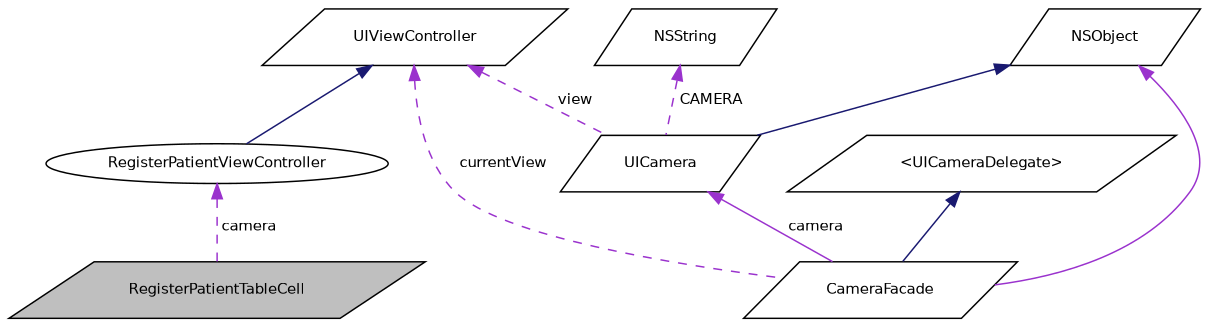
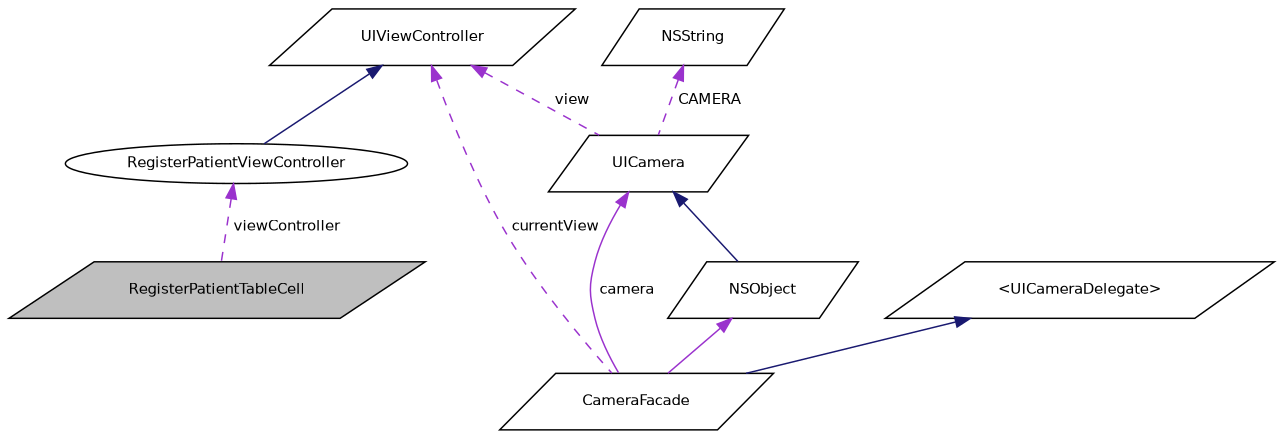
  digraph {
    node [color=black fillcolor=white fontname=Helvetica fontsize=10 shape=parallelogram style=filled]
    edge [color=darkorchid3 dir=back fontname=Helvetica fontsize=10 labelfontname=Helvetica labelfontsize=10 style=solid]
    n1 [fillcolor=grey75 fontcolor=black height=0.2 label=RegisterPatientTableCell width=0.4]
    n2 [height=0.2 label=RegisterPatientViewController shape=ellipse width=0.4]
    n3 [height=0.2 label=UIViewController width=0.4]
    n4 [height=0.2 label=CameraFacade width=0.4]
    n5 [height=0.2 label=UICamera width=0.4]
    n6 [height=0.2 label=NSObject width=0.4]
    n7 [height=0.2 label="\<UICameraDelegate\>" width=0.4]
    n8 [height=0.2 label=NSString width=0.4]
-   n2 -> n1 [label=" camera" style=dashed]
+   n2 -> n1 [label=" viewController" style=dashed]
    n3 -> n2 [color=midnightblue]
    n3 -> n4 [label=" currentView" style=dashed]
    n3 -> n5 [label=" view" style=dashed]
    n5 -> n4 [label=" camera"]
    n6 -> n4
-   n6 -> n5 [color=midnightblue]
+   n5 -> n6 [color=midnightblue]
    n7 -> n4 [color=midnightblue]
    n8 -> n5 [label=" CAMERA" style=dashed]
  }
